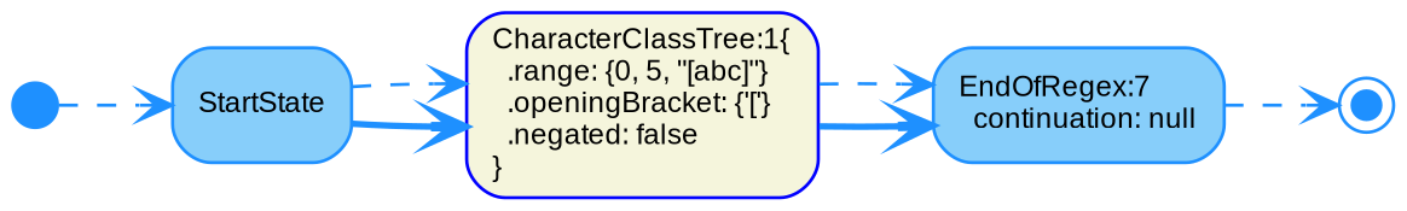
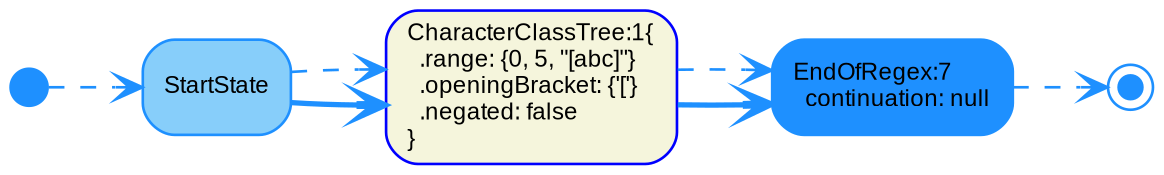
  digraph {
    fontname="Liberation Sans"
    fontsize=11
    rankdir=LR
    node [color=DodgerBlue fillcolor=LightSkyBlue fixedsize=false fontname="Liberation Sans" fontsize=9 shape=box style="rounded,filled"]
    edge [arrowhead=vee arrowtail=none color=DodgerBlue dir=both fontcolor=MediumBlue fontname="Liberation Sans" fontsize=9 style=dashed]
    n1 [color=Blue fillcolor=Beige label="CharacterClassTree:1\{\l  .range: \{0, 5, \"[abc]\"\}\l  .openingBracket: \{'['\}\l  .negated: false\l\}\l" width=0.75]
-   n2 [label="EndOfRegex:7\l  continuation: null\l" width=0.75]
+   n2 [fillcolor=DodgerBlue label="EndOfRegex:7\l  continuation: null\l" width=0.75]
    n3 [fillcolor=DodgerBlue fixedsize=true label="\l" shape=doublecircle width=0.12]
    n4 [label="StartState\l" width=0.75]
    n5 [fillcolor=DodgerBlue fixedsize=true label="\l" shape=circle width=0.20]
    n1 -> n2 [style=bold]
    n1 -> n2
    n2 -> n3
    n4 -> n1 [style=bold]
    n4 -> n1
    n5 -> n4
  }
